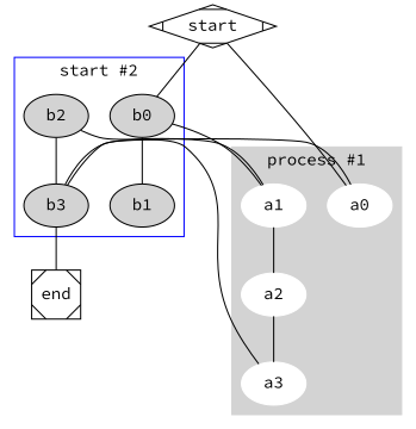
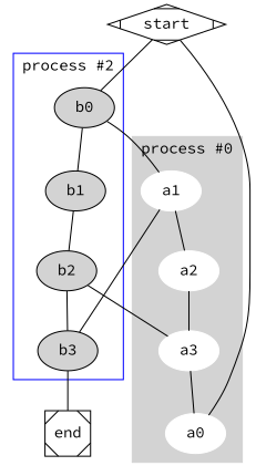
  graph {
    fontname="Source Code Pro"
    node [fontname="Source Code Pro" style=filled]
    edge [fontname="Source Code Pro"]
    a0 [color=white]
    a1 [color=white]
    a2 [color=white]
    a3 [color=white]
    b0
    b1
    b2
    b3
    end [shape=Msquare style=""]
    start [shape=Mdiamond style=""]
    subgraph cluster_1 {
      color=lightgrey
-     label="process #1"
+     label="process #0"
      style=filled
      a0
      a1
      a2
      a3
    }
    subgraph cluster_2 {
      color=blue
-     label="start #2"
+     label="process #2"
      b0
      b1
      b2
      b3
    }
    a1 -- a2
    a1 -- b3
    a2 -- a3
-   b3 -- a0
+   a3 -- a0
    b0 -- a1
    b0 -- b1
+   b1 -- b2
    b2 -- a3
    b2 -- b3
    b3 -- end
    start -- a0
    start -- b0
  }
